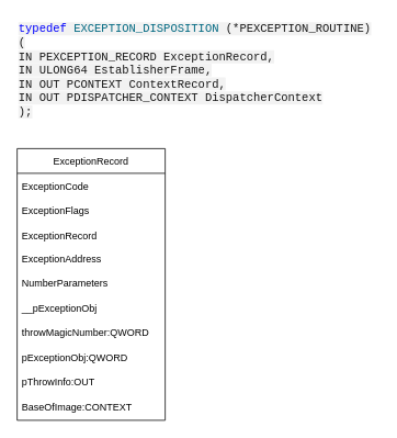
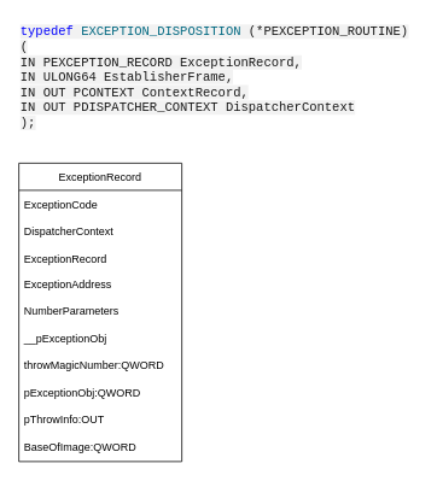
  <mxCell id="0" />
  <mxCell id="1" parent="0" />
  <mxCell id="2" value="ExceptionRecord" style="swimlane;fontStyle=0;childLayout=stackLayout;horizontal=1;startSize=30;horizontalStack=0;resizeParent=1;resizeParentMax=0;resizeLast=0;collapsible=1;marginBottom=0;" vertex="1" parent="1"><mxGeometry x="20" y="180" width="180" height="330" as="geometry" /></mxCell>
  <mxCell id="3" value="ExceptionCode" style="text;strokeColor=none;fillColor=none;align=left;verticalAlign=middle;spacingLeft=4;spacingRight=4;overflow=hidden;points=[[0,0.5],[1,0.5]];portConstraint=eastwest;rotatable=0;" vertex="1" parent="2"><mxGeometry y="30" width="180" height="30" as="geometry" /></mxCell>
- <mxCell id="4" value="ExceptionFlags" style="text;strokeColor=none;fillColor=none;align=left;verticalAlign=middle;spacingLeft=4;spacingRight=4;overflow=hidden;points=[[0,0.5],[1,0.5]];portConstraint=eastwest;rotatable=0;" vertex="1" parent="2"><mxGeometry y="60" width="180" height="30" as="geometry" /></mxCell>
+ <mxCell id="4" value="DispatcherContext" style="text;strokeColor=none;fillColor=none;align=left;verticalAlign=middle;spacingLeft=4;spacingRight=4;overflow=hidden;points=[[0,0.5],[1,0.5]];portConstraint=eastwest;rotatable=0;" vertex="1" parent="2"><mxGeometry y="60" width="180" height="30" as="geometry" /></mxCell>
  <mxCell id="5" value="ExceptionRecord" style="text;strokeColor=none;fillColor=none;align=left;verticalAlign=middle;spacingLeft=4;spacingRight=4;overflow=hidden;points=[[0,0.5],[1,0.5]];portConstraint=eastwest;rotatable=0;" vertex="1" parent="2"><mxGeometry y="90" width="180" height="30" as="geometry" /></mxCell>
  <mxCell id="6" value="ExceptionAddress" style="text;strokeColor=none;fillColor=none;spacingLeft=4;spacingRight=4;overflow=hidden;rotatable=0;points=[[0,0.5],[1,0.5]];portConstraint=eastwest;fontSize=12;" vertex="1" parent="2"><mxGeometry y="120" width="180" height="30" as="geometry" /></mxCell>
  <mxCell id="7" value="NumberParameters" style="text;strokeColor=none;fillColor=none;spacingLeft=4;spacingRight=4;overflow=hidden;rotatable=0;points=[[0,0.5],[1,0.5]];portConstraint=eastwest;fontSize=12;" vertex="1" parent="2"><mxGeometry y="150" width="180" height="30" as="geometry" /></mxCell>
  <mxCell id="8" value="__pExceptionObj" style="text;strokeColor=none;fillColor=none;spacingLeft=4;spacingRight=4;overflow=hidden;rotatable=0;points=[[0,0.5],[1,0.5]];portConstraint=eastwest;fontSize=12;" vertex="1" parent="2"><mxGeometry y="180" width="180" height="30" as="geometry" /></mxCell>
  <mxCell id="9" value="throwMagicNumber:QWORD" style="text;strokeColor=none;fillColor=none;spacingLeft=4;spacingRight=4;overflow=hidden;rotatable=0;points=[[0,0.5],[1,0.5]];portConstraint=eastwest;fontSize=12;" vertex="1" parent="2"><mxGeometry y="210" width="180" height="30" as="geometry" /></mxCell>
  <mxCell id="10" value="pExceptionObj:QWORD" style="text;strokeColor=none;fillColor=none;spacingLeft=4;spacingRight=4;overflow=hidden;rotatable=0;points=[[0,0.5],[1,0.5]];portConstraint=eastwest;fontSize=12;" vertex="1" parent="2"><mxGeometry y="240" width="180" height="30" as="geometry" /></mxCell>
  <mxCell id="11" value="pThrowInfo:OUT" style="text;strokeColor=none;fillColor=none;spacingLeft=4;spacingRight=4;overflow=hidden;rotatable=0;points=[[0,0.5],[1,0.5]];portConstraint=eastwest;fontSize=12;" vertex="1" parent="2"><mxGeometry y="270" width="180" height="30" as="geometry" /></mxCell>
- <mxCell id="12" value="BaseOfImage:CONTEXT&#10;" style="text;strokeColor=none;fillColor=none;spacingLeft=4;spacingRight=4;overflow=hidden;rotatable=0;points=[[0,0.5],[1,0.5]];portConstraint=eastwest;fontSize=12;" vertex="1" parent="2"><mxGeometry y="300" width="180" height="30" as="geometry" /></mxCell>
+ <mxCell id="12" value="BaseOfImage:QWORD&#10;" style="text;strokeColor=none;fillColor=none;spacingLeft=4;spacingRight=4;overflow=hidden;rotatable=0;points=[[0,0.5],[1,0.5]];portConstraint=eastwest;fontSize=12;" vertex="1" parent="2"><mxGeometry y="300" width="180" height="30" as="geometry" /></mxCell>
  <mxCell id="13" value="&lt;span style=&quot;box-sizing: inherit; outline-color: inherit; color: rgb(23, 23, 23); font-family: SFMono-Regular, Consolas, &amp;quot;Liberation Mono&amp;quot;, Menlo, Courier, monospace; font-size: 14px; font-style: normal; font-variant-ligatures: normal; font-variant-caps: normal; font-weight: 400; letter-spacing: normal; orphans: 2; text-align: start; text-indent: 0px; text-transform: none; widows: 2; word-spacing: 0px; -webkit-text-stroke-width: 0px; background-color: rgb(242, 242, 242); text-decoration-thickness: initial; text-decoration-style: initial; text-decoration-color: initial;&quot; class=&quot;hljs-function&quot;&gt;&lt;span style=&quot;box-sizing: inherit; outline-color: inherit; color: rgb(1, 1, 253);&quot; class=&quot;hljs-keyword&quot;&gt;typedef&lt;/span&gt; &lt;span style=&quot;box-sizing: inherit; outline-color: inherit; color: rgb(0, 104, 129);&quot; class=&quot;hljs-title&quot;&gt;EXCEPTION_DISPOSITION&lt;/span&gt; &lt;span style=&quot;box-sizing: inherit; outline-color: inherit;&quot; class=&quot;hljs-params&quot;&gt;(*PEXCEPTION_ROUTINE)&lt;/span&gt; &lt;span style=&quot;box-sizing: inherit; outline-color: inherit;&quot; class=&quot;hljs-params&quot;&gt;(&#10;    IN PEXCEPTION_RECORD ExceptionRecord,&#10;    IN ULONG64 EstablisherFrame,&#10;    IN OUT PCONTEXT ContextRecord,&#10;    IN OUT PDISPATCHER_CONTEXT DispatcherContext&#10;)&lt;/span&gt;&lt;/span&gt;&lt;span style=&quot;color: rgb(23, 23, 23); font-family: SFMono-Regular, Consolas, &amp;quot;Liberation Mono&amp;quot;, Menlo, Courier, monospace; font-size: 14px; font-style: normal; font-variant-ligatures: normal; font-variant-caps: normal; font-weight: 400; letter-spacing: normal; orphans: 2; text-align: start; text-indent: 0px; text-transform: none; widows: 2; word-spacing: 0px; -webkit-text-stroke-width: 0px; background-color: rgb(242, 242, 242); text-decoration-thickness: initial; text-decoration-style: initial; text-decoration-color: initial; float: none; display: inline !important;&quot;&gt;;&lt;/span&gt;" style="text;whiteSpace=wrap;html=1;" vertex="1" parent="1"><mxGeometry x="20" y="20" width="440" height="120" as="geometry" /></mxCell>
